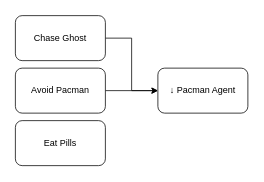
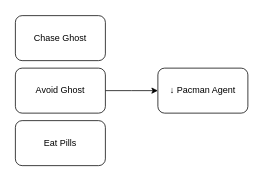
  <mxCell id="0" />
  <mxCell id="1" parent="0" />
  <mxCell id="2" value="Eat Pills" style="rounded=1;whiteSpace=wrap;html=1;" vertex="1" parent="1"><mxGeometry x="20" y="160" width="120" height="60" as="geometry" /></mxCell>
  <mxCell id="3" style="edgeStyle=orthogonalEdgeStyle;rounded=0;orthogonalLoop=1;jettySize=auto;html=1;exitX=1;exitY=0.5;exitDx=0;exitDy=0;" edge="1" parent="1" source="4"><mxGeometry relative="1" as="geometry"><mxPoint x="210" y="120" as="targetPoint" /></mxGeometry></mxCell>
- <mxCell id="4" value="Avoid Pacman" style="rounded=1;whiteSpace=wrap;html=1;" vertex="1" parent="1"><mxGeometry x="20" y="90" width="120" height="60" as="geometry" /></mxCell>
- <mxCell id="5" style="edgeStyle=orthogonalEdgeStyle;rounded=0;orthogonalLoop=1;jettySize=auto;html=1;exitX=1;exitY=0.5;exitDx=0;exitDy=0;entryX=0;entryY=0.5;entryDx=0;entryDy=0;" edge="1" parent="1" source="6" target="7"><mxGeometry relative="1" as="geometry" /></mxCell>
+ <mxCell id="4" value="Avoid Ghost" style="rounded=1;whiteSpace=wrap;html=1;" vertex="1" parent="1"><mxGeometry x="20" y="90" width="120" height="60" as="geometry" /></mxCell>
  <mxCell id="6" value="Chase Ghost" style="rounded=1;whiteSpace=wrap;html=1;" vertex="1" parent="1"><mxGeometry x="20" y="20" width="120" height="60" as="geometry" /></mxCell>
  <mxCell id="7" value="↓ Pacman Agent" style="rounded=1;whiteSpace=wrap;html=1;" vertex="1" parent="1"><mxGeometry x="210" y="90" width="120" height="60" as="geometry" /></mxCell>
